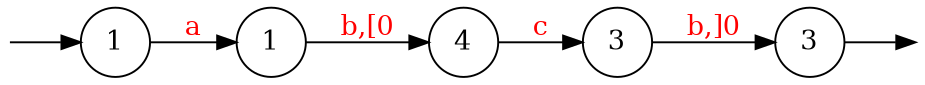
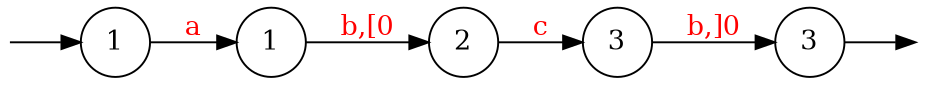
  digraph {
    rankdir=LR
    node [shape=circle]
    edge [fontcolor=red]
    Q0 [fixedsize=true height=0 style=invisible width=0]
    n2 [label=1]
    Q1 [fixedsize=true height=0 style=invisible width=0]
    n4 [label=3]
    n5 [label=3]
    n6 [label=1]
-   n7 [label=4]
+   n7 [label=2]
    Q0 -> n2 [fontcolor=""]
    n2 -> n6 [label=a]
    n4 -> Q1 [fontcolor=""]
    n5 -> n4 [label="b,]0"]
    n6 -> n7 [label="b,[0"]
    n7 -> n5 [label=c]
  }
